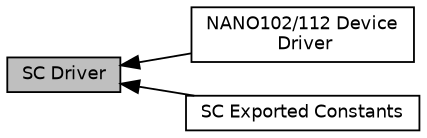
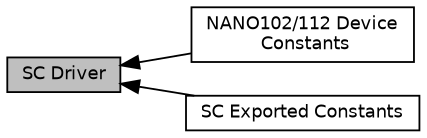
  digraph {
    rankdir=LR
    node [color=black fillcolor=white fontname=Helvetica fontsize=10 shape=box style=filled]
    edge [dir=back fontname=Helvetica fontsize=10 labelfontname=Helvetica labelfontsize=10 shape=plaintext style=solid]
-   n1 [height=0.2 label="NANO102/112 Device\l Driver" width=0.4]
+   n1 [height=0.2 label="NANO102/112 Device\l Constants" width=0.4]
    n2 [fillcolor=grey75 fontcolor=black height=0.2 label="SC Driver" width=0.4]
    n3 [height=0.2 label="SC Exported Constants" width=0.4]
    n2 -> n1
    n2 -> n3
  }
